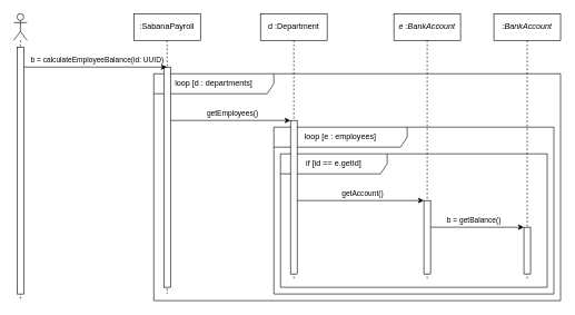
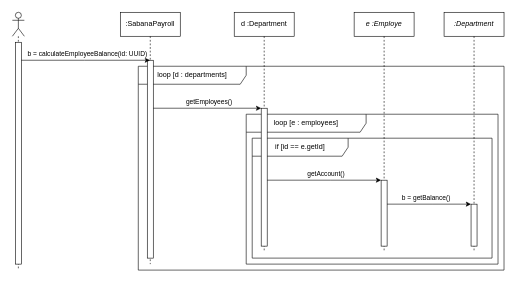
  <mxCell id="0" />
  <mxCell id="1" parent="0" />
  <mxCell id="2" value="loop [d : departments]" style="shape=umlFrame;whiteSpace=wrap;html=1;width=180;height=30;" vertex="1" parent="1"><mxGeometry x="230" y="110" width="610" height="340" as="geometry" /></mxCell>
  <mxCell id="3" value="loop [e : employees]" style="shape=umlFrame;whiteSpace=wrap;html=1;width=200;height=30;" vertex="1" parent="1"><mxGeometry x="410" y="190" width="420" height="250" as="geometry" /></mxCell>
  <mxCell id="4" value="if [id == e.getId]" style="shape=umlFrame;whiteSpace=wrap;html=1;width=160;height=30;" vertex="1" parent="1"><mxGeometry x="420" y="230" width="400" height="200" as="geometry" /></mxCell>
  <mxCell id="5" value="" style="shape=umlLifeline;participant=umlActor;perimeter=lifelinePerimeter;whiteSpace=wrap;html=1;container=1;collapsible=0;recursiveResize=0;verticalAlign=top;spacingTop=36;outlineConnect=0;" vertex="1" parent="1"><mxGeometry x="20" y="20" width="20" height="430" as="geometry" /></mxCell>
  <mxCell id="6" value="" style="html=1;points=[];perimeter=orthogonalPerimeter;" vertex="1" parent="5"><mxGeometry x="5" y="50" width="10" height="370" as="geometry" /></mxCell>
  <mxCell id="7" value=":SabanaPayroll" style="shape=umlLifeline;perimeter=lifelinePerimeter;whiteSpace=wrap;html=1;container=1;collapsible=0;recursiveResize=0;outlineConnect=0;" vertex="1" parent="1"><mxGeometry x="200" y="20" width="100" height="420" as="geometry" /></mxCell>
  <mxCell id="8" value="" style="html=1;points=[];perimeter=orthogonalPerimeter;" vertex="1" parent="7"><mxGeometry x="45" y="80" width="10" height="330" as="geometry" /></mxCell>
  <mxCell id="9" value="b = calculateEmployeeBalance(id: UUID)" style="edgeStyle=orthogonalEdgeStyle;rounded=0;orthogonalLoop=1;jettySize=auto;html=1;" edge="1" parent="1" source="6" target="7"><mxGeometry x="0.027" y="10" relative="1" as="geometry"><Array as="points"><mxPoint x="140" y="100" /><mxPoint x="140" y="100" /></Array><mxPoint as="offset" /></mxGeometry></mxCell>
  <mxCell id="10" value="d :Department" style="shape=umlLifeline;perimeter=lifelinePerimeter;whiteSpace=wrap;html=1;container=1;collapsible=0;recursiveResize=0;outlineConnect=0;" vertex="1" parent="1"><mxGeometry x="390" y="20" width="100" height="400" as="geometry" /></mxCell>
  <mxCell id="11" value="" style="html=1;points=[];perimeter=orthogonalPerimeter;" vertex="1" parent="10"><mxGeometry x="45" y="160" width="10" height="230" as="geometry" /></mxCell>
  <mxCell id="12" value="getEmployees()" style="edgeStyle=orthogonalEdgeStyle;rounded=0;orthogonalLoop=1;jettySize=auto;html=1;" edge="1" parent="1" source="8" target="11"><mxGeometry x="0.033" y="10" relative="1" as="geometry"><Array as="points"><mxPoint x="340" y="180" /><mxPoint x="340" y="180" /></Array><mxPoint as="offset" /></mxGeometry></mxCell>
- <mxCell id="13" value="&lt;i&gt;e :BankAccount&lt;/i&gt;" style="shape=umlLifeline;perimeter=lifelinePerimeter;whiteSpace=wrap;html=1;container=1;collapsible=0;recursiveResize=0;outlineConnect=0;" vertex="1" parent="1"><mxGeometry x="590" y="20" width="100" height="400" as="geometry" /></mxCell>
+ <mxCell id="13" value="&lt;i&gt;e :Employe&lt;/i&gt;" style="shape=umlLifeline;perimeter=lifelinePerimeter;whiteSpace=wrap;html=1;container=1;collapsible=0;recursiveResize=0;outlineConnect=0;" vertex="1" parent="1"><mxGeometry x="590" y="20" width="100" height="400" as="geometry" /></mxCell>
  <mxCell id="14" value="" style="html=1;points=[];perimeter=orthogonalPerimeter;" vertex="1" parent="13"><mxGeometry x="45" y="280" width="10" height="110" as="geometry" /></mxCell>
  <mxCell id="15" value="getAccount()" style="edgeStyle=orthogonalEdgeStyle;rounded=0;orthogonalLoop=1;jettySize=auto;html=1;" edge="1" parent="1" source="11" target="14"><mxGeometry x="0.031" y="10" relative="1" as="geometry"><Array as="points"><mxPoint x="550" y="300" /><mxPoint x="550" y="300" /></Array><mxPoint as="offset" /></mxGeometry></mxCell>
- <mxCell id="16" value=":BankAccount" style="shape=umlLifeline;perimeter=lifelinePerimeter;whiteSpace=wrap;html=1;container=1;collapsible=0;recursiveResize=0;outlineConnect=0;fontStyle=2" vertex="1" parent="1"><mxGeometry x="740" y="20" width="100" height="400" as="geometry" /></mxCell>
+ <mxCell id="16" value=":Department" style="shape=umlLifeline;perimeter=lifelinePerimeter;whiteSpace=wrap;html=1;container=1;collapsible=0;recursiveResize=0;outlineConnect=0;fontStyle=2" vertex="1" parent="1"><mxGeometry x="740" y="20" width="100" height="400" as="geometry" /></mxCell>
  <mxCell id="17" value="" style="html=1;points=[];perimeter=orthogonalPerimeter;" vertex="1" parent="16"><mxGeometry x="45" y="320" width="10" height="70" as="geometry" /></mxCell>
  <mxCell id="18" value="b = getBalance()" style="edgeStyle=orthogonalEdgeStyle;rounded=0;orthogonalLoop=1;jettySize=auto;html=1;" edge="1" parent="1" source="14" target="17"><mxGeometry x="-0.071" y="10" relative="1" as="geometry"><Array as="points"><mxPoint x="720" y="340" /><mxPoint x="720" y="340" /></Array><mxPoint as="offset" /></mxGeometry></mxCell>
